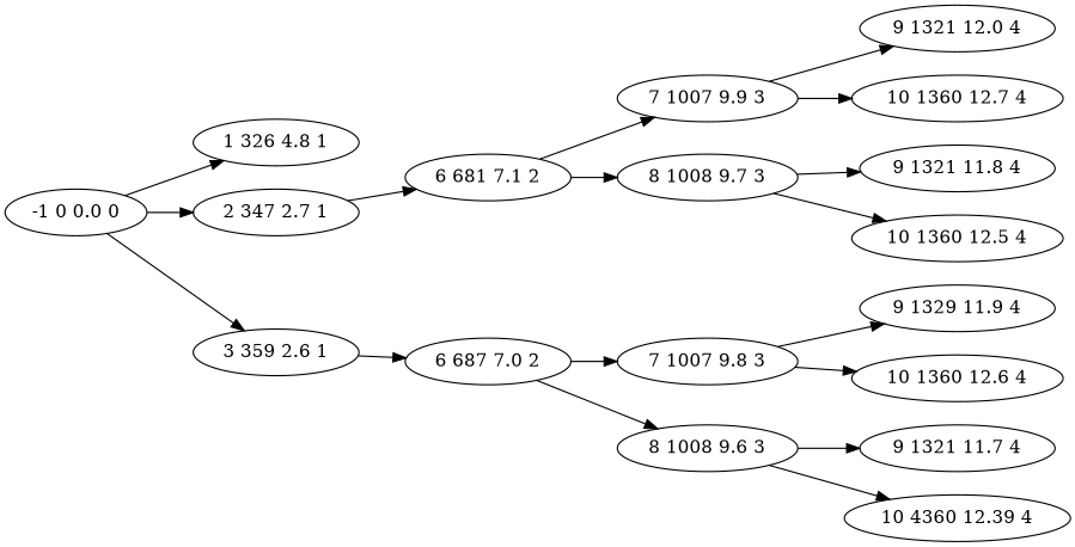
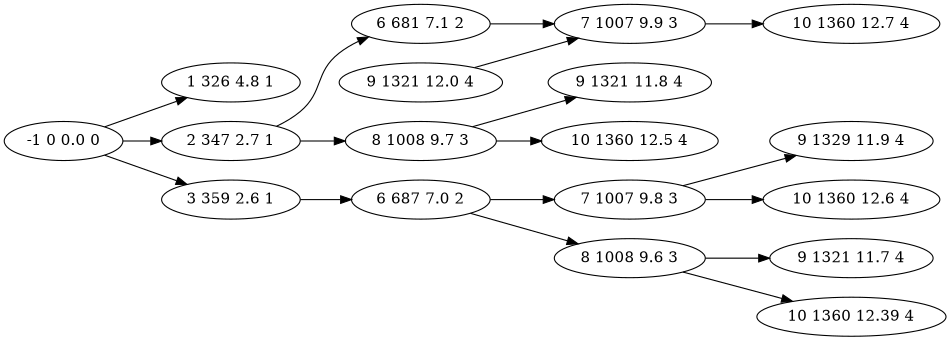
  digraph {
    rankdir=LR
    "-1 0 0.0 0"
    "1 326 4.8 1"
    "2 347 2.7 1"
    "3 359 2.6 1"
    n5 [label="6 681 7.1 2"]
    "6 687 7.0 2"
    "7 1007 9.9 3"
    "8 1008 9.7 3"
    "9 1321 12.0 4"
    "10 1360 12.7 4"
    "9 1321 11.8 4"
    "10 1360 12.5 4"
    "7 1007 9.8 3"
    "8 1008 9.6 3"
    n15 [label="9 1329 11.9 4"]
    "10 1360 12.6 4"
    "9 1321 11.7 4"
-   "10 1360 12.39 4" [label="10 4360 12.39 4"]
+   "10 1360 12.39 4"
    "-1 0 0.0 0" -> "1 326 4.8 1"
    "-1 0 0.0 0" -> "2 347 2.7 1"
    "-1 0 0.0 0" -> "3 359 2.6 1"
    "2 347 2.7 1" -> n5
    "3 359 2.6 1" -> "6 687 7.0 2"
    n5 -> "7 1007 9.9 3"
-   n5 -> "8 1008 9.7 3"
+   "2 347 2.7 1" -> "8 1008 9.7 3"
    "6 687 7.0 2" -> "7 1007 9.8 3"
    "6 687 7.0 2" -> "8 1008 9.6 3"
-   "7 1007 9.9 3" -> "9 1321 12.0 4"
+   "9 1321 12.0 4" -> "7 1007 9.9 3"
    "7 1007 9.9 3" -> "10 1360 12.7 4"
    "8 1008 9.7 3" -> "9 1321 11.8 4"
    "8 1008 9.7 3" -> "10 1360 12.5 4"
    "7 1007 9.8 3" -> n15
    "7 1007 9.8 3" -> "10 1360 12.6 4"
    "8 1008 9.6 3" -> "9 1321 11.7 4"
    "8 1008 9.6 3" -> "10 1360 12.39 4"
  }
